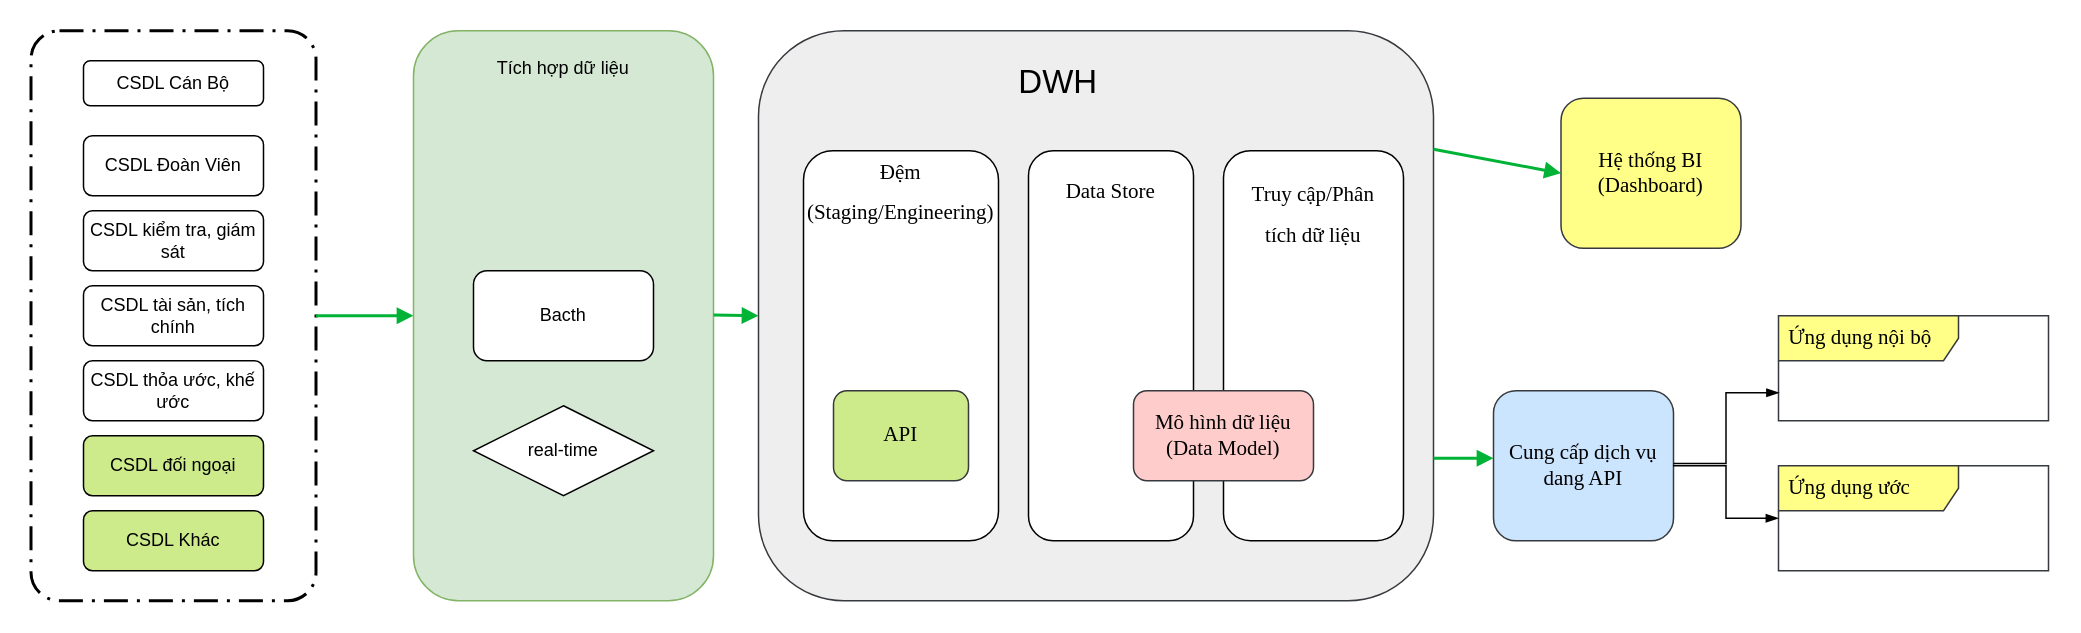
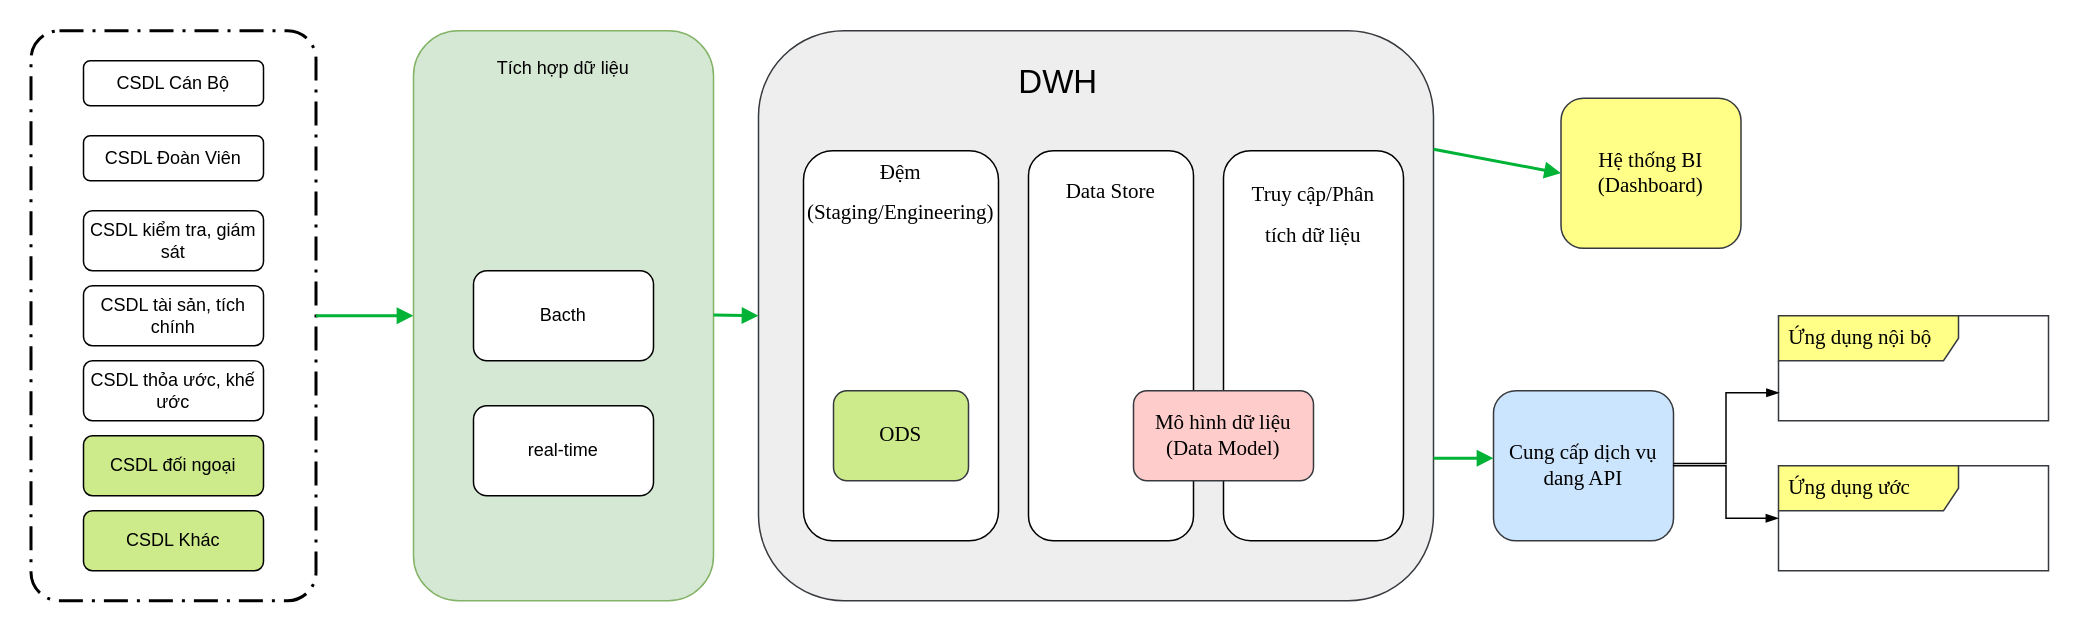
  <mxCell id="0" />
  <mxCell id="1" parent="0" />
  <mxCell id="2" value="CSDL Cán Bộ" style="rounded=1;whiteSpace=wrap;html=1;" vertex="1" parent="1"><mxGeometry x="55" y="40" width="120" height="30" as="geometry" /></mxCell>
- <mxCell id="3" value="CSDL Đoàn Viên" style="rounded=1;whiteSpace=wrap;html=1;" vertex="1" parent="1"><mxGeometry x="55" y="90" width="120" height="40" as="geometry" /></mxCell>
+ <mxCell id="3" value="CSDL Đoàn Viên" style="rounded=1;whiteSpace=wrap;html=1;" vertex="1" parent="1"><mxGeometry x="55" y="90" width="120" height="30" as="geometry" /></mxCell>
  <mxCell id="4" value="CSDL kiểm tra, giám sát" style="rounded=1;whiteSpace=wrap;html=1;" vertex="1" parent="1"><mxGeometry x="55" y="140" width="120" height="40" as="geometry" /></mxCell>
  <mxCell id="5" value="CSDL tài sản, tích chính" style="rounded=1;whiteSpace=wrap;html=1;" vertex="1" parent="1"><mxGeometry x="55" y="190" width="120" height="40" as="geometry" /></mxCell>
  <mxCell id="6" value="CSDL thỏa ước, khế ước" style="rounded=1;whiteSpace=wrap;html=1;" vertex="1" parent="1"><mxGeometry x="55" y="240" width="120" height="40" as="geometry" /></mxCell>
  <mxCell id="7" value="CSDL đối ngoại" style="rounded=1;whiteSpace=wrap;html=1;fillColor=#cdeb8b;" vertex="1" parent="1"><mxGeometry x="55" y="290" width="120" height="40" as="geometry" /></mxCell>
  <mxCell id="8" value="CSDL Khác" style="rounded=1;whiteSpace=wrap;html=1;fillColor=#cdeb8b;" vertex="1" parent="1"><mxGeometry x="55" y="340" width="120" height="40" as="geometry" /></mxCell>
  <mxCell id="9" value="" style="points=[[0.25,0,0],[0.5,0,0],[0.75,0,0],[1,0.25,0],[1,0.5,0],[1,0.75,0],[0.75,1,0],[0.5,1,0],[0.25,1,0],[0,0.75,0],[0,0.5,0],[0,0.25,0]];rounded=1;arcSize=10;dashed=1;strokeColor=#000000;fillColor=none;gradientColor=none;dashPattern=8 3 1 3;strokeWidth=2;" vertex="1" parent="1"><mxGeometry x="20" y="20" width="190" height="380" as="geometry" /></mxCell>
  <mxCell id="10" value="" style="edgeStyle=none;rounded=0;html=1;jettySize=auto;orthogonalLoop=1;strokeColor=#00B336;strokeWidth=2;fontColor=#000000;jumpStyle=none;endArrow=block;endFill=1;startArrow=none;" edge="1" parent="1" source="9"><mxGeometry width="100" relative="1" as="geometry"><mxPoint x="210" y="210" as="sourcePoint" /><mxPoint x="275" y="210" as="targetPoint" /></mxGeometry></mxCell>
  <mxCell id="11" value="" style="rounded=1;whiteSpace=wrap;html=1;fillColor=#d5e8d4;strokeColor=#82b366;" vertex="1" parent="1"><mxGeometry x="275" y="20" width="200" height="380" as="geometry" /></mxCell>
  <mxCell id="12" value="Tích hợp dữ liệu" style="text;html=1;strokeColor=none;fillColor=none;align=center;verticalAlign=middle;whiteSpace=wrap;rounded=0;" vertex="1" parent="1"><mxGeometry x="295" y="30" width="160" height="30" as="geometry" /></mxCell>
  <mxCell id="13" value="Bacth" style="rounded=1;whiteSpace=wrap;html=1;" vertex="1" parent="1"><mxGeometry x="315" y="180" width="120" height="60" as="geometry" /></mxCell>
- <mxCell id="14" value="real-time" style="rhombus;whiteSpace=wrap;html=1;" vertex="1" parent="1"><mxGeometry x="315" y="270" width="120" height="60" as="geometry" /></mxCell>
+ <mxCell id="14" value="real-time" style="rounded=1;whiteSpace=wrap;html=1;" vertex="1" parent="1"><mxGeometry x="315" y="270" width="120" height="60" as="geometry" /></mxCell>
  <mxCell id="15" value="" style="rounded=1;whiteSpace=wrap;html=1;fillColor=#eeeeee;strokeColor=#36393d;" vertex="1" parent="1"><mxGeometry x="505" y="20" width="450" height="380" as="geometry" /></mxCell>
  <mxCell id="16" value="&lt;font style=&quot;font-size: 22px&quot;&gt;DWH&lt;/font&gt;" style="text;html=1;strokeColor=none;fillColor=none;align=center;verticalAlign=middle;whiteSpace=wrap;rounded=0;" vertex="1" parent="1"><mxGeometry x="525" y="40" width="360" height="30" as="geometry" /></mxCell>
  <mxCell id="17" value="" style="edgeStyle=none;rounded=0;html=1;jettySize=auto;orthogonalLoop=1;strokeColor=#00B336;strokeWidth=2;fontColor=#000000;jumpStyle=none;endArrow=block;endFill=1;startArrow=none;" edge="1" parent="1"><mxGeometry width="100" relative="1" as="geometry"><mxPoint x="475" y="209.5" as="sourcePoint" /><mxPoint x="505" y="210" as="targetPoint" /></mxGeometry></mxCell>
  <mxCell id="18" value="" style="rounded=1;whiteSpace=wrap;html=1;fontSize=22;" vertex="1" parent="1"><mxGeometry x="535" y="100" width="130" height="260" as="geometry" /></mxCell>
  <mxCell id="19" value="&lt;font face=&quot;Times New Roman&quot; style=&quot;font-size: 14px&quot;&gt;Đệm (Staging/Engineering)&lt;/font&gt;" style="text;html=1;strokeColor=none;fillColor=none;align=center;verticalAlign=middle;whiteSpace=wrap;rounded=0;fontSize=22;" vertex="1" parent="1"><mxGeometry x="535" y="110" width="130" height="30" as="geometry" /></mxCell>
- <mxCell id="20" value="API" style="rounded=1;whiteSpace=wrap;html=1;fontFamily=Times New Roman;fontSize=14;fillColor=#cdeb8b;strokeColor=#36393d;" vertex="1" parent="1"><mxGeometry x="555" y="260" width="90" height="60" as="geometry" /></mxCell>
+ <mxCell id="20" value="ODS" style="rounded=1;whiteSpace=wrap;html=1;fontFamily=Times New Roman;fontSize=14;fillColor=#cdeb8b;strokeColor=#36393d;" vertex="1" parent="1"><mxGeometry x="555" y="260" width="90" height="60" as="geometry" /></mxCell>
  <mxCell id="21" value="" style="rounded=1;whiteSpace=wrap;html=1;fontSize=22;" vertex="1" parent="1"><mxGeometry x="685" y="100" width="110" height="260" as="geometry" /></mxCell>
  <mxCell id="22" value="&lt;font face=&quot;Times New Roman&quot;&gt;&lt;span style=&quot;font-size: 14px&quot;&gt;Data Store&lt;/span&gt;&lt;/font&gt;" style="text;html=1;strokeColor=none;fillColor=none;align=center;verticalAlign=middle;whiteSpace=wrap;rounded=0;fontSize=22;" vertex="1" parent="1"><mxGeometry x="690" y="110" width="100" height="30" as="geometry" /></mxCell>
  <mxCell id="23" value="" style="rounded=1;whiteSpace=wrap;html=1;fontSize=22;" vertex="1" parent="1"><mxGeometry x="815" y="100" width="120" height="260" as="geometry" /></mxCell>
  <mxCell id="24" value="&lt;font face=&quot;Times New Roman&quot;&gt;&lt;span style=&quot;font-size: 14px&quot;&gt;Truy cập/Phân tích dữ liệu&lt;/span&gt;&lt;/font&gt;" style="text;html=1;strokeColor=none;fillColor=none;align=center;verticalAlign=middle;whiteSpace=wrap;rounded=0;fontSize=22;" vertex="1" parent="1"><mxGeometry x="825" y="110" width="100" height="60" as="geometry" /></mxCell>
  <mxCell id="25" value="Mô hình dữ liệu (Data Model)" style="rounded=1;whiteSpace=wrap;html=1;fontFamily=Times New Roman;fontSize=14;fillColor=#ffcccc;strokeColor=#36393d;" vertex="1" parent="1"><mxGeometry x="755" y="260" width="120" height="60" as="geometry" /></mxCell>
  <mxCell id="26" value="Hệ thống BI (Dashboard)" style="rounded=1;whiteSpace=wrap;html=1;fontFamily=Times New Roman;fontSize=14;fillColor=#ffff88;strokeColor=#36393d;" vertex="1" parent="1"><mxGeometry x="1040" y="65" width="120" height="100" as="geometry" /></mxCell>
  <mxCell id="27" value="" style="edgeStyle=none;rounded=0;html=1;jettySize=auto;orthogonalLoop=1;strokeColor=#00B336;strokeWidth=2;fontColor=#000000;jumpStyle=none;endArrow=block;endFill=1;startArrow=none;entryX=0;entryY=0.5;entryDx=0;entryDy=0;" edge="1" parent="1" target="26"><mxGeometry width="100" relative="1" as="geometry"><mxPoint x="955" y="99" as="sourcePoint" /><mxPoint x="985" y="99.5" as="targetPoint" /></mxGeometry></mxCell>
  <mxCell id="28" value="Cung cấp dịch vụ dang API" style="rounded=1;whiteSpace=wrap;html=1;fontFamily=Times New Roman;fontSize=14;fillColor=#cce5ff;strokeColor=#36393d;" vertex="1" parent="1"><mxGeometry x="995" y="260" width="120" height="100" as="geometry" /></mxCell>
  <mxCell id="29" value="Ứng dụng nội bộ" style="shape=umlFrame;whiteSpace=wrap;html=1;width=120;height=30;boundedLbl=1;verticalAlign=middle;align=left;spacingLeft=5;fontFamily=Times New Roman;fontSize=14;fillColor=#ffff88;strokeColor=#36393d;" vertex="1" parent="1"><mxGeometry x="1185" y="210" width="180" height="70" as="geometry" /></mxCell>
  <mxCell id="30" value="Ứng dụng ước" style="shape=umlFrame;whiteSpace=wrap;html=1;width=120;height=30;boundedLbl=1;verticalAlign=middle;align=left;spacingLeft=5;fontFamily=Times New Roman;fontSize=14;fillColor=#ffff88;strokeColor=#36393d;" vertex="1" parent="1"><mxGeometry x="1185" y="310" width="180" height="70" as="geometry" /></mxCell>
  <mxCell id="31" value="" style="edgeStyle=none;rounded=0;html=1;jettySize=auto;orthogonalLoop=1;strokeColor=#00B336;strokeWidth=2;fontColor=#000000;jumpStyle=none;endArrow=block;endFill=1;startArrow=none;exitX=1;exitY=0.75;exitDx=0;exitDy=0;" edge="1" parent="1" source="15"><mxGeometry width="100" relative="1" as="geometry"><mxPoint x="965" y="310" as="sourcePoint" /><mxPoint x="995" y="305" as="targetPoint" /></mxGeometry></mxCell>
  <mxCell id="32" value="" style="edgeStyle=elbowEdgeStyle;fontSize=12;html=1;endArrow=blockThin;endFill=1;rounded=0;fontFamily=Times New Roman;entryX=0.002;entryY=0.733;entryDx=0;entryDy=0;entryPerimeter=0;" edge="1" parent="1"><mxGeometry width="160" relative="1" as="geometry"><mxPoint x="1115" y="308.57" as="sourcePoint" /><mxPoint x="1185.36" y="261.31" as="targetPoint" /></mxGeometry></mxCell>
  <mxCell id="33" value="" style="edgeStyle=elbowEdgeStyle;fontSize=12;html=1;endArrow=blockThin;endFill=1;rounded=0;fontFamily=Times New Roman;" edge="1" parent="1" target="30"><mxGeometry width="160" relative="1" as="geometry"><mxPoint x="1114.64" y="310" as="sourcePoint" /><mxPoint x="1185" y="262.74" as="targetPoint" /></mxGeometry></mxCell>
